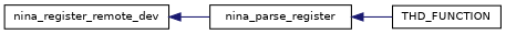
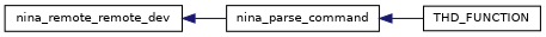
  digraph {
    rankdir=LR
    node [color=black fillcolor=white fontname=Helvetica fontsize=10 shape=record style=filled]
    edge [color=midnightblue dir=back fontname=Helvetica fontsize=10 labelfontname=Helvetica labelfontsize=10 style=solid]
-   n1 [height=0.2 label=nina_parse_register width=0.4]
+   n1 [height=0.2 label=nina_parse_command width=0.4]
    n2 [height=0.2 label=THD_FUNCTION width=0.4]
-   n3 [height=0.2 label=nina_register_remote_dev width=0.4]
+   n3 [height=0.2 label=nina_remote_remote_dev width=0.4]
    n1 -> n2
    n3 -> n1
  }
